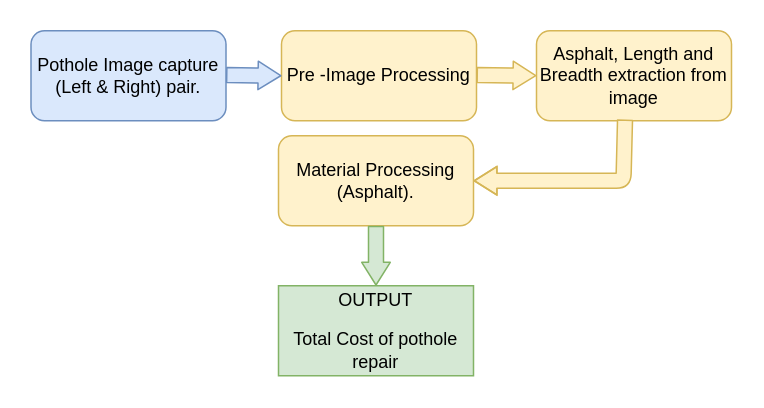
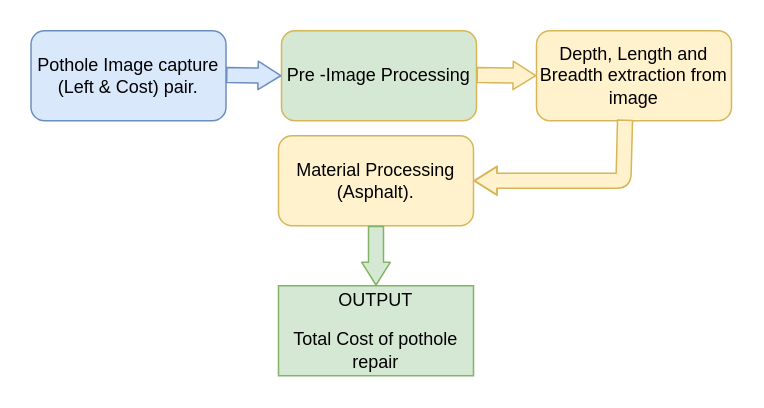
  <mxCell id="0" />
  <mxCell id="1" parent="0" />
- <mxCell id="2" value="&lt;p&gt;Pothole Image capture (Left &amp;amp; Right) pair.&lt;/p&gt;" style="rounded=1;whiteSpace=wrap;html=1;fillColor=#dae8fc;strokeColor=#6c8ebf;" vertex="1" parent="1"><mxGeometry x="20" y="20" width="130" height="60" as="geometry" /></mxCell>
- <mxCell id="3" value="&lt;p&gt;Pre -Image Processing&lt;/p&gt;" style="rounded=1;whiteSpace=wrap;html=1;fillColor=#fff2cc;strokeColor=#d6b656;" vertex="1" parent="1"><mxGeometry x="187" y="20" width="130" height="60" as="geometry" /></mxCell>
+ <mxCell id="2" value="&lt;p&gt;Pothole Image capture (Left &amp;amp; Cost) pair.&lt;/p&gt;" style="rounded=1;whiteSpace=wrap;html=1;fillColor=#dae8fc;strokeColor=#6c8ebf;" vertex="1" parent="1"><mxGeometry x="20" y="20" width="130" height="60" as="geometry" /></mxCell>
+ <mxCell id="3" value="&lt;p&gt;Pre -Image Processing&lt;/p&gt;" style="rounded=1;whiteSpace=wrap;html=1;fillColor=#d5e8d4;strokeColor=#d6b656;" vertex="1" parent="1"><mxGeometry x="187" y="20" width="130" height="60" as="geometry" /></mxCell>
  <mxCell id="4" value="&lt;p&gt;Material Processing (Asphalt).&lt;/p&gt;" style="rounded=1;whiteSpace=wrap;html=1;fillColor=#fff2cc;strokeColor=#d6b656;" vertex="1" parent="1"><mxGeometry x="185" y="90" width="130" height="60" as="geometry" /></mxCell>
  <mxCell id="5" value="&lt;p&gt;OUTPUT&lt;span&gt;&lt;br&gt;&lt;/span&gt;&lt;/p&gt;&lt;p&gt;&lt;span&gt;Total Cost of pothole repair&lt;/span&gt;&lt;/p&gt;" style="whiteSpace=wrap;html=1;fillColor=#d5e8d4;strokeColor=#82b366;rounded=0;" vertex="1" parent="1"><mxGeometry x="185" y="190" width="130" height="60" as="geometry" /></mxCell>
- <mxCell id="6" value="&lt;p&gt;Asphalt, Length and Breadth extraction from image &lt;br&gt;&lt;/p&gt;" style="rounded=1;whiteSpace=wrap;html=1;fillColor=#fff2cc;strokeColor=#d6b656;" vertex="1" parent="1"><mxGeometry x="357" y="20" width="130" height="60" as="geometry" /></mxCell>
+ <mxCell id="6" value="&lt;p&gt;Depth, Length and Breadth extraction from image &lt;br&gt;&lt;/p&gt;" style="rounded=1;whiteSpace=wrap;html=1;fillColor=#fff2cc;strokeColor=#d6b656;" vertex="1" parent="1"><mxGeometry x="357" y="20" width="130" height="60" as="geometry" /></mxCell>
  <mxCell id="7" value="" style="shape=flexArrow;endArrow=classic;html=1;endWidth=8;endSize=4.7;entryX=0;entryY=0.5;entryDx=0;entryDy=0;fillColor=#dae8fc;strokeColor=#6c8ebf;" edge="1" parent="1" target="3"><mxGeometry width="50" height="50" relative="1" as="geometry"><mxPoint x="150" y="49.5" as="sourcePoint" /><mxPoint x="190" y="50" as="targetPoint" /></mxGeometry></mxCell>
  <mxCell id="8" value="" style="shape=flexArrow;endArrow=classic;html=1;endWidth=8;endSize=4.7;fillColor=#fff2cc;strokeColor=#d6b656;" edge="1" parent="1"><mxGeometry width="50" height="50" relative="1" as="geometry"><mxPoint x="317" y="49.5" as="sourcePoint" /><mxPoint x="357" y="50" as="targetPoint" /></mxGeometry></mxCell>
  <mxCell id="9" value="" style="shape=flexArrow;endArrow=classic;html=1;endWidth=8;endSize=4.7;entryX=0.5;entryY=0;entryDx=0;entryDy=0;fillColor=#d5e8d4;strokeColor=#82b366;" edge="1" parent="1" target="5"><mxGeometry width="50" height="50" relative="1" as="geometry"><mxPoint x="250" y="150" as="sourcePoint" /><mxPoint x="290" y="80.5" as="targetPoint" /></mxGeometry></mxCell>
  <mxCell id="10" value="" style="shape=flexArrow;endArrow=classic;html=1;endWidth=8;endSize=4.7;entryX=1;entryY=0.5;entryDx=0;entryDy=0;exitX=0.454;exitY=0.986;exitDx=0;exitDy=0;exitPerimeter=0;fillColor=#fff2cc;strokeColor=#d6b656;" edge="1" parent="1" source="6" target="4"><mxGeometry width="50" height="50" relative="1" as="geometry"><mxPoint x="415" y="82" as="sourcePoint" /><mxPoint x="320" y="130" as="targetPoint" /><Array as="points"><mxPoint x="415" y="120" /></Array></mxGeometry></mxCell>
